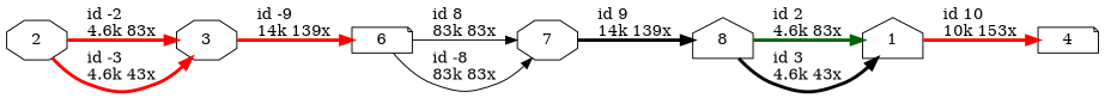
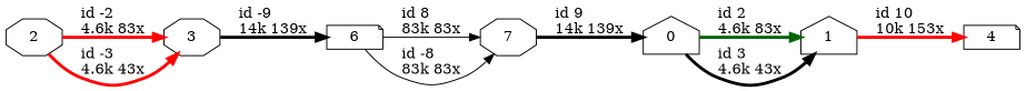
  digraph {
    nodesep=0.5
    rankdir=LR
    node [shape=octagon]
    edge [color=black penwidth=3]
-   0 [height=0.3 shape=house label=8]
+   0 [height=0.3 shape=house]
    1 [height=0.3 shape=house]
    4 [height=0.3 shape=note]
    2 [height=0.3]
    3 [height=0.3]
    6 [height=0.3 shape=note]
    7 [height=0.3]
    0 -> 1 [color=darkgreen label="id 2\l4.6k 83x"]
    0 -> 1 [label="id 3\l4.6k 43x"]
    1 -> 4 [color=red label="id 10\l10k 153x"]
    2 -> 3 [color=red label="id -2\l4.6k 83x"]
    2 -> 3 [color=red label="id -3\l4.6k 43x"]
-   3 -> 6 [color=red label="id -9\l14k 139x"]
+   3 -> 6 [label="id -9\l14k 139x"]
    6 -> 7 [label="id 8\l83k 83x" penwidth=""]
    6 -> 7 [label="id -8\l83k 83x" penwidth=""]
    7 -> 0 [label="id 9\l14k 139x"]
  }
